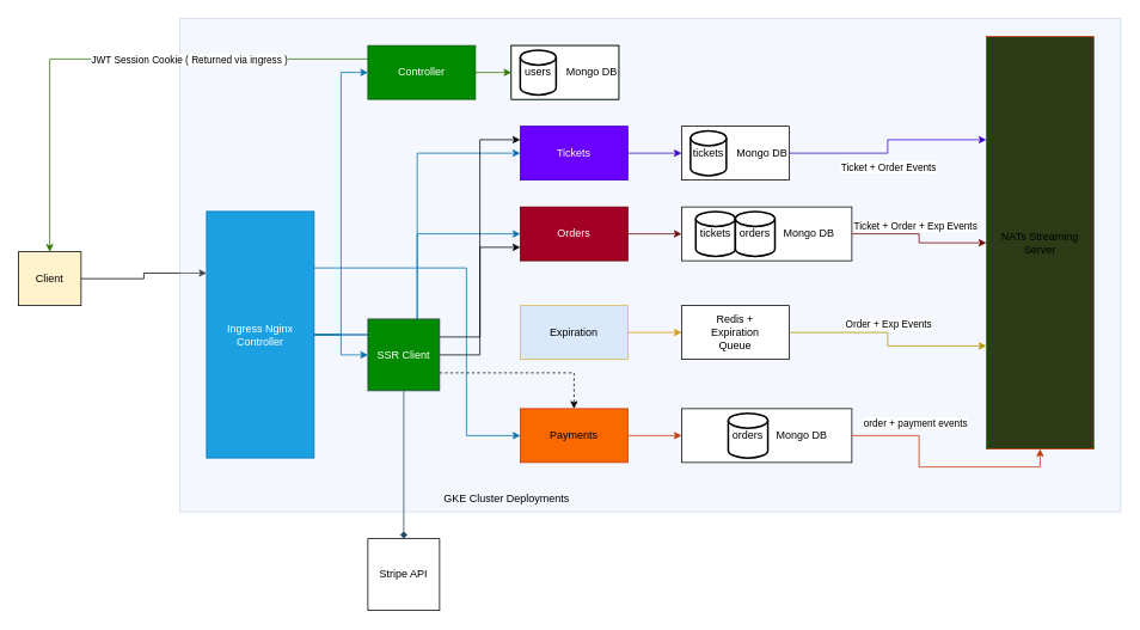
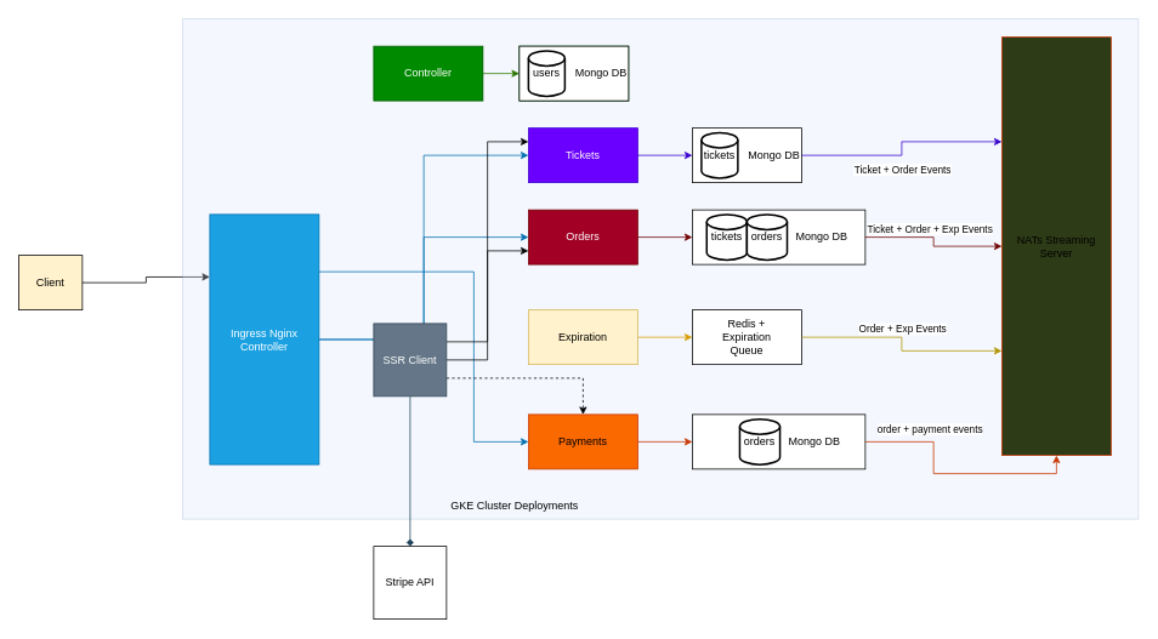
  <mxCell id="0" />
  <mxCell id="1" parent="0" />
  <mxCell id="2" style="edgeStyle=orthogonalEdgeStyle;rounded=0;orthogonalLoop=1;jettySize=auto;html=1;entryX=0;entryY=0.25;entryDx=0;entryDy=0;" edge="1" parent="1" source="3" target="10"><mxGeometry relative="1" as="geometry" /></mxCell>
  <mxCell id="3" value="Client" style="rounded=0;whiteSpace=wrap;html=1;fillColor=#fff2cc;" vertex="1" parent="1"><mxGeometry x="20" y="280" width="70" height="60" as="geometry" /></mxCell>
  <mxCell id="4" value="" style="rounded=0;whiteSpace=wrap;html=1;opacity=30;fillColor=#dae8fc;strokeColor=#6c8ebf;align=left;" vertex="1" parent="1"><mxGeometry x="200" y="20" width="1050" height="550" as="geometry" /></mxCell>
- <mxCell id="5" style="edgeStyle=orthogonalEdgeStyle;rounded=0;orthogonalLoop=1;jettySize=auto;html=1;entryX=0;entryY=0.5;entryDx=0;entryDy=0;fillColor=#1ba1e2;strokeColor=#006EAF;" edge="1" parent="1" source="10" target="15"><mxGeometry relative="1" as="geometry" /></mxCell>
  <mxCell id="6" style="edgeStyle=orthogonalEdgeStyle;rounded=0;orthogonalLoop=1;jettySize=auto;html=1;entryX=0;entryY=0.5;entryDx=0;entryDy=0;fillColor=#1ba1e2;strokeColor=#006EAF;" edge="1" parent="1" source="10" target="21"><mxGeometry relative="1" as="geometry" /></mxCell>
- <mxCell id="7" style="edgeStyle=orthogonalEdgeStyle;rounded=0;orthogonalLoop=1;jettySize=auto;html=1;entryX=0;entryY=0.5;entryDx=0;entryDy=0;fillColor=#1ba1e2;strokeColor=#006EAF;" edge="1" parent="1" source="10" target="44"><mxGeometry relative="1" as="geometry" /></mxCell>
  <mxCell id="8" style="edgeStyle=orthogonalEdgeStyle;rounded=0;orthogonalLoop=1;jettySize=auto;html=1;entryX=0;entryY=0.5;entryDx=0;entryDy=0;fillColor=#1ba1e2;strokeColor=#006EAF;" edge="1" parent="1" source="10" target="27"><mxGeometry relative="1" as="geometry" /></mxCell>
  <mxCell id="9" style="edgeStyle=orthogonalEdgeStyle;rounded=0;orthogonalLoop=1;jettySize=auto;html=1;entryX=0;entryY=0.5;entryDx=0;entryDy=0;fillColor=#1ba1e2;strokeColor=#006EAF;" edge="1" parent="1" source="10" target="35"><mxGeometry relative="1" as="geometry"><Array as="points"><mxPoint x="520" y="298" /><mxPoint x="520" y="485" /></Array></mxGeometry></mxCell>
  <mxCell id="10" value="Ingress Nginx Controller" style="rounded=0;whiteSpace=wrap;html=1;fillColor=#1ba1e2;fontColor=#ffffff;strokeColor=#006EAF;" vertex="1" parent="1"><mxGeometry x="230" y="235" width="120" height="275" as="geometry" /></mxCell>
  <mxCell id="11" value="GKE Cluster Deployments" style="text;html=1;align=center;verticalAlign=middle;whiteSpace=wrap;rounded=0;" vertex="1" parent="1"><mxGeometry x="455" y="540" width="220" height="30" as="geometry" /></mxCell>
  <mxCell id="12" style="edgeStyle=orthogonalEdgeStyle;rounded=0;orthogonalLoop=1;jettySize=auto;html=1;exitX=1;exitY=0.5;exitDx=0;exitDy=0;entryX=0;entryY=0.5;entryDx=0;entryDy=0;fillColor=#60a917;strokeColor=#2D7600;" edge="1" parent="1" source="15" target="17"><mxGeometry relative="1" as="geometry" /></mxCell>
- <mxCell id="13" style="edgeStyle=orthogonalEdgeStyle;rounded=0;orthogonalLoop=1;jettySize=auto;html=1;exitX=0;exitY=0.25;exitDx=0;exitDy=0;entryX=0.5;entryY=0;entryDx=0;entryDy=0;fillColor=#60a917;strokeColor=#2D7600;" edge="1" parent="1" source="15" target="3"><mxGeometry relative="1" as="geometry" /></mxCell>
- <mxCell id="14" value="JWT Session Cookie ( Returned via ingress )" style="edgeLabel;html=1;align=center;verticalAlign=middle;resizable=0;points=[];" vertex="1" connectable="0" parent="13"><mxGeometry x="0.016" y="3" relative="1" as="geometry"><mxPoint x="90" y="-3" as="offset" /></mxGeometry></mxCell>
  <mxCell id="15" value="Controller" style="rounded=0;whiteSpace=wrap;html=1;fillColor=#008a00;strokeColor=#005700;fontColor=#ffffff;" vertex="1" parent="1"><mxGeometry x="410" y="50" width="120" height="60" as="geometry" /></mxCell>
  <mxCell id="16" value="" style="group;fillColor=#008a00;fontColor=#ffffff;strokeColor=#005700;" vertex="1" connectable="0" parent="1"><mxGeometry x="570" y="50" width="120" height="60" as="geometry" /></mxCell>
  <mxCell id="17" value="" style="rounded=0;whiteSpace=wrap;html=1;" vertex="1" parent="16"><mxGeometry width="120" height="60" as="geometry" /></mxCell>
  <mxCell id="18" value="users" style="strokeWidth=2;html=1;shape=mxgraph.flowchart.database;whiteSpace=wrap;" vertex="1" parent="16"><mxGeometry x="10" y="5" width="40" height="50" as="geometry" /></mxCell>
  <mxCell id="19" value="Mongo DB" style="text;html=1;align=center;verticalAlign=middle;whiteSpace=wrap;rounded=0;" vertex="1" parent="16"><mxGeometry x="60" y="15" width="60" height="30" as="geometry" /></mxCell>
  <mxCell id="20" style="edgeStyle=orthogonalEdgeStyle;rounded=0;orthogonalLoop=1;jettySize=auto;html=1;entryX=0;entryY=0.5;entryDx=0;entryDy=0;fillColor=#6a00ff;strokeColor=#3700CC;" edge="1" parent="1" source="21" target="23"><mxGeometry relative="1" as="geometry" /></mxCell>
  <mxCell id="21" value="Tickets" style="rounded=0;whiteSpace=wrap;html=1;fillColor=#6a00ff;strokeColor=#3700CC;fontColor=#ffffff;" vertex="1" parent="1"><mxGeometry x="580" y="140" width="120" height="60" as="geometry" /></mxCell>
  <mxCell id="22" value="" style="group" vertex="1" connectable="0" parent="1"><mxGeometry x="760" y="140" width="120" height="60" as="geometry" /></mxCell>
  <mxCell id="23" value="" style="rounded=0;whiteSpace=wrap;html=1;" vertex="1" parent="22"><mxGeometry width="120" height="60" as="geometry" /></mxCell>
  <mxCell id="24" value="tickets" style="strokeWidth=2;html=1;shape=mxgraph.flowchart.database;whiteSpace=wrap;" vertex="1" parent="22"><mxGeometry x="10" y="5" width="40" height="50" as="geometry" /></mxCell>
  <mxCell id="25" value="Mongo DB" style="text;html=1;align=center;verticalAlign=middle;whiteSpace=wrap;rounded=0;" vertex="1" parent="22"><mxGeometry x="60" y="15" width="60" height="30" as="geometry" /></mxCell>
  <mxCell id="26" style="edgeStyle=orthogonalEdgeStyle;rounded=0;orthogonalLoop=1;jettySize=auto;html=1;entryX=0;entryY=0.5;entryDx=0;entryDy=0;fillColor=#a20025;strokeColor=#6F0000;" edge="1" parent="1" source="27" target="30"><mxGeometry relative="1" as="geometry" /></mxCell>
  <mxCell id="27" value="Orders" style="rounded=0;whiteSpace=wrap;html=1;fillColor=#a20025;strokeColor=#6F0000;fontColor=#ffffff;" vertex="1" parent="1"><mxGeometry x="580" y="230" width="120" height="60" as="geometry" /></mxCell>
  <mxCell id="28" value="" style="group" vertex="1" connectable="0" parent="1"><mxGeometry x="760" y="230" width="190" height="60" as="geometry" /></mxCell>
  <mxCell id="29" value="" style="group" vertex="1" connectable="0" parent="28"><mxGeometry width="190" height="60" as="geometry" /></mxCell>
  <mxCell id="30" value="" style="rounded=0;whiteSpace=wrap;html=1;" vertex="1" parent="29"><mxGeometry width="190" height="60" as="geometry" /></mxCell>
  <mxCell id="31" value="tickets" style="strokeWidth=2;html=1;shape=mxgraph.flowchart.database;whiteSpace=wrap;" vertex="1" parent="29"><mxGeometry x="15.83" y="5" width="44.17" height="50" as="geometry" /></mxCell>
  <mxCell id="32" value="Mongo DB" style="text;html=1;align=center;verticalAlign=middle;whiteSpace=wrap;rounded=0;" vertex="1" parent="29"><mxGeometry x="95" y="15" width="95" height="30" as="geometry" /></mxCell>
  <mxCell id="33" value="orders" style="strokeWidth=2;html=1;shape=mxgraph.flowchart.database;whiteSpace=wrap;" vertex="1" parent="29"><mxGeometry x="60" y="5" width="44.17" height="50" as="geometry" /></mxCell>
  <mxCell id="34" style="edgeStyle=orthogonalEdgeStyle;rounded=0;orthogonalLoop=1;jettySize=auto;html=1;entryX=0;entryY=0.5;entryDx=0;entryDy=0;fillColor=#fa6800;strokeColor=#C73500;" edge="1" parent="1" source="35" target="37"><mxGeometry relative="1" as="geometry" /></mxCell>
  <mxCell id="35" value="Payments" style="rounded=0;whiteSpace=wrap;html=1;fillColor=#fa6800;strokeColor=#C73500;fontColor=#000000;" vertex="1" parent="1"><mxGeometry x="580" y="455" width="120" height="60" as="geometry" /></mxCell>
  <mxCell id="36" value="" style="group" vertex="1" connectable="0" parent="1"><mxGeometry x="760" y="455" width="190" height="60" as="geometry" /></mxCell>
  <mxCell id="37" value="" style="rounded=0;whiteSpace=wrap;html=1;" vertex="1" parent="36"><mxGeometry width="190" height="60" as="geometry" /></mxCell>
  <mxCell id="38" value="Mongo DB" style="text;html=1;align=center;verticalAlign=middle;whiteSpace=wrap;rounded=0;" vertex="1" parent="36"><mxGeometry x="87.09" y="15" width="95" height="30" as="geometry" /></mxCell>
  <mxCell id="39" value="orders" style="strokeWidth=2;html=1;shape=mxgraph.flowchart.database;whiteSpace=wrap;" vertex="1" parent="36"><mxGeometry x="52.09" y="5" width="44.17" height="50" as="geometry" /></mxCell>
  <mxCell id="40" style="edgeStyle=orthogonalEdgeStyle;rounded=0;orthogonalLoop=1;jettySize=auto;html=1;entryX=0.5;entryY=0;entryDx=0;entryDy=0;fillColor=#bac8d3;strokeColor=#23445d;endArrow=diamond;" edge="1" parent="1" source="44" target="51"><mxGeometry relative="1" as="geometry" /></mxCell>
  <mxCell id="41" style="edgeStyle=orthogonalEdgeStyle;rounded=0;orthogonalLoop=1;jettySize=auto;html=1;entryX=0;entryY=0.25;entryDx=0;entryDy=0;" edge="1" parent="1" source="44" target="21"><mxGeometry relative="1" as="geometry" /></mxCell>
  <mxCell id="42" style="edgeStyle=orthogonalEdgeStyle;rounded=0;orthogonalLoop=1;jettySize=auto;html=1;exitX=1;exitY=0.25;exitDx=0;exitDy=0;entryX=0;entryY=0.75;entryDx=0;entryDy=0;" edge="1" parent="1" source="44" target="27"><mxGeometry relative="1" as="geometry" /></mxCell>
  <mxCell id="43" style="edgeStyle=orthogonalEdgeStyle;rounded=0;orthogonalLoop=1;jettySize=auto;html=1;exitX=1;exitY=0.75;exitDx=0;exitDy=0;entryX=0.5;entryY=0;entryDx=0;entryDy=0;dashed=1;" edge="1" parent="1" source="44" target="35"><mxGeometry relative="1" as="geometry" /></mxCell>
- <mxCell id="44" value="SSR Client" style="whiteSpace=wrap;html=1;aspect=fixed;fillColor=#008a00;fontColor=#ffffff;strokeColor=#314354;" vertex="1" parent="1"><mxGeometry x="410" y="355" width="80" height="80" as="geometry" /></mxCell>
+ <mxCell id="44" value="SSR Client" style="whiteSpace=wrap;html=1;aspect=fixed;fillColor=#647687;fontColor=#ffffff;strokeColor=#314354;" vertex="1" parent="1"><mxGeometry x="410" y="355" width="80" height="80" as="geometry" /></mxCell>
  <mxCell id="45" value="NATs Streaming Server" style="rounded=0;whiteSpace=wrap;html=1;fillColor=#2e3b17;strokeColor=#C73500;fontColor=#000000;" vertex="1" parent="1"><mxGeometry x="1100" y="40" width="120" height="460" as="geometry" /></mxCell>
  <mxCell id="46" style="edgeStyle=orthogonalEdgeStyle;rounded=0;orthogonalLoop=1;jettySize=auto;html=1;entryX=0;entryY=0.5;entryDx=0;entryDy=0;fillColor=#ffe6cc;strokeColor=#d79b00;" edge="1" parent="1" source="47" target="49"><mxGeometry relative="1" as="geometry" /></mxCell>
- <mxCell id="47" value="Expiration" style="rounded=0;whiteSpace=wrap;html=1;fillColor=#dae8fc;strokeColor=#d6b656;" vertex="1" parent="1"><mxGeometry x="580" y="340" width="120" height="60" as="geometry" /></mxCell>
+ <mxCell id="47" value="Expiration" style="rounded=0;whiteSpace=wrap;html=1;fillColor=#fff2cc;strokeColor=#d6b656;" vertex="1" parent="1"><mxGeometry x="580" y="340" width="120" height="60" as="geometry" /></mxCell>
  <mxCell id="48" value="" style="group" vertex="1" connectable="0" parent="1"><mxGeometry x="760" y="340" width="120" height="60" as="geometry" /></mxCell>
  <mxCell id="49" value="" style="rounded=0;whiteSpace=wrap;html=1;" vertex="1" parent="48"><mxGeometry width="120" height="60" as="geometry" /></mxCell>
  <mxCell id="50" value="Redis + Expiration Queue" style="text;html=1;align=center;verticalAlign=middle;whiteSpace=wrap;rounded=0;" vertex="1" parent="48"><mxGeometry x="30" y="15" width="60" height="30" as="geometry" /></mxCell>
  <mxCell id="51" value="Stripe API" style="whiteSpace=wrap;html=1;aspect=fixed;" vertex="1" parent="1"><mxGeometry x="410" y="600" width="80" height="80" as="geometry" /></mxCell>
  <mxCell id="52" style="edgeStyle=orthogonalEdgeStyle;rounded=0;orthogonalLoop=1;jettySize=auto;html=1;entryX=0;entryY=0.25;entryDx=0;entryDy=0;fillColor=#6a00ff;strokeColor=#3700CC;" edge="1" parent="1" source="23" target="45"><mxGeometry relative="1" as="geometry" /></mxCell>
  <mxCell id="53" value="Ticket + Order Events" style="edgeLabel;html=1;align=center;verticalAlign=middle;resizable=0;points=[];" vertex="1" connectable="0" parent="52"><mxGeometry x="-0.231" y="-3" relative="1" as="geometry"><mxPoint x="20" y="12" as="offset" /></mxGeometry></mxCell>
  <mxCell id="54" style="edgeStyle=orthogonalEdgeStyle;rounded=0;orthogonalLoop=1;jettySize=auto;html=1;entryX=0;entryY=0.5;entryDx=0;entryDy=0;fillColor=#a20025;strokeColor=#6F0000;" edge="1" parent="1" source="32" target="45"><mxGeometry relative="1" as="geometry" /></mxCell>
  <mxCell id="55" value="Ticket + Order + Exp Events" style="edgeLabel;html=1;align=center;verticalAlign=middle;resizable=0;points=[];" vertex="1" connectable="0" parent="54"><mxGeometry x="-0.371" y="-1" relative="1" as="geometry"><mxPoint x="20" y="-11" as="offset" /></mxGeometry></mxCell>
  <mxCell id="56" style="edgeStyle=orthogonalEdgeStyle;rounded=0;orthogonalLoop=1;jettySize=auto;html=1;entryX=0;entryY=0.75;entryDx=0;entryDy=0;fillColor=#e3c800;strokeColor=#B09500;" edge="1" parent="1" source="49" target="45"><mxGeometry relative="1" as="geometry" /></mxCell>
  <mxCell id="57" value="Order + Exp Events" style="edgeLabel;html=1;align=center;verticalAlign=middle;resizable=0;points=[];" vertex="1" connectable="0" parent="56"><mxGeometry x="-0.26" y="-3" relative="1" as="geometry"><mxPoint x="23" y="-13" as="offset" /></mxGeometry></mxCell>
  <mxCell id="58" style="edgeStyle=orthogonalEdgeStyle;rounded=0;orthogonalLoop=1;jettySize=auto;html=1;entryX=0.5;entryY=1;entryDx=0;entryDy=0;fillColor=#fa6800;strokeColor=#C73500;" edge="1" parent="1" source="37" target="45"><mxGeometry relative="1" as="geometry" /></mxCell>
  <mxCell id="59" value="order + payment events" style="edgeLabel;html=1;align=center;verticalAlign=middle;resizable=0;points=[];" vertex="1" connectable="0" parent="58"><mxGeometry x="-0.645" relative="1" as="geometry"><mxPoint x="23" y="-15" as="offset" /></mxGeometry></mxCell>
